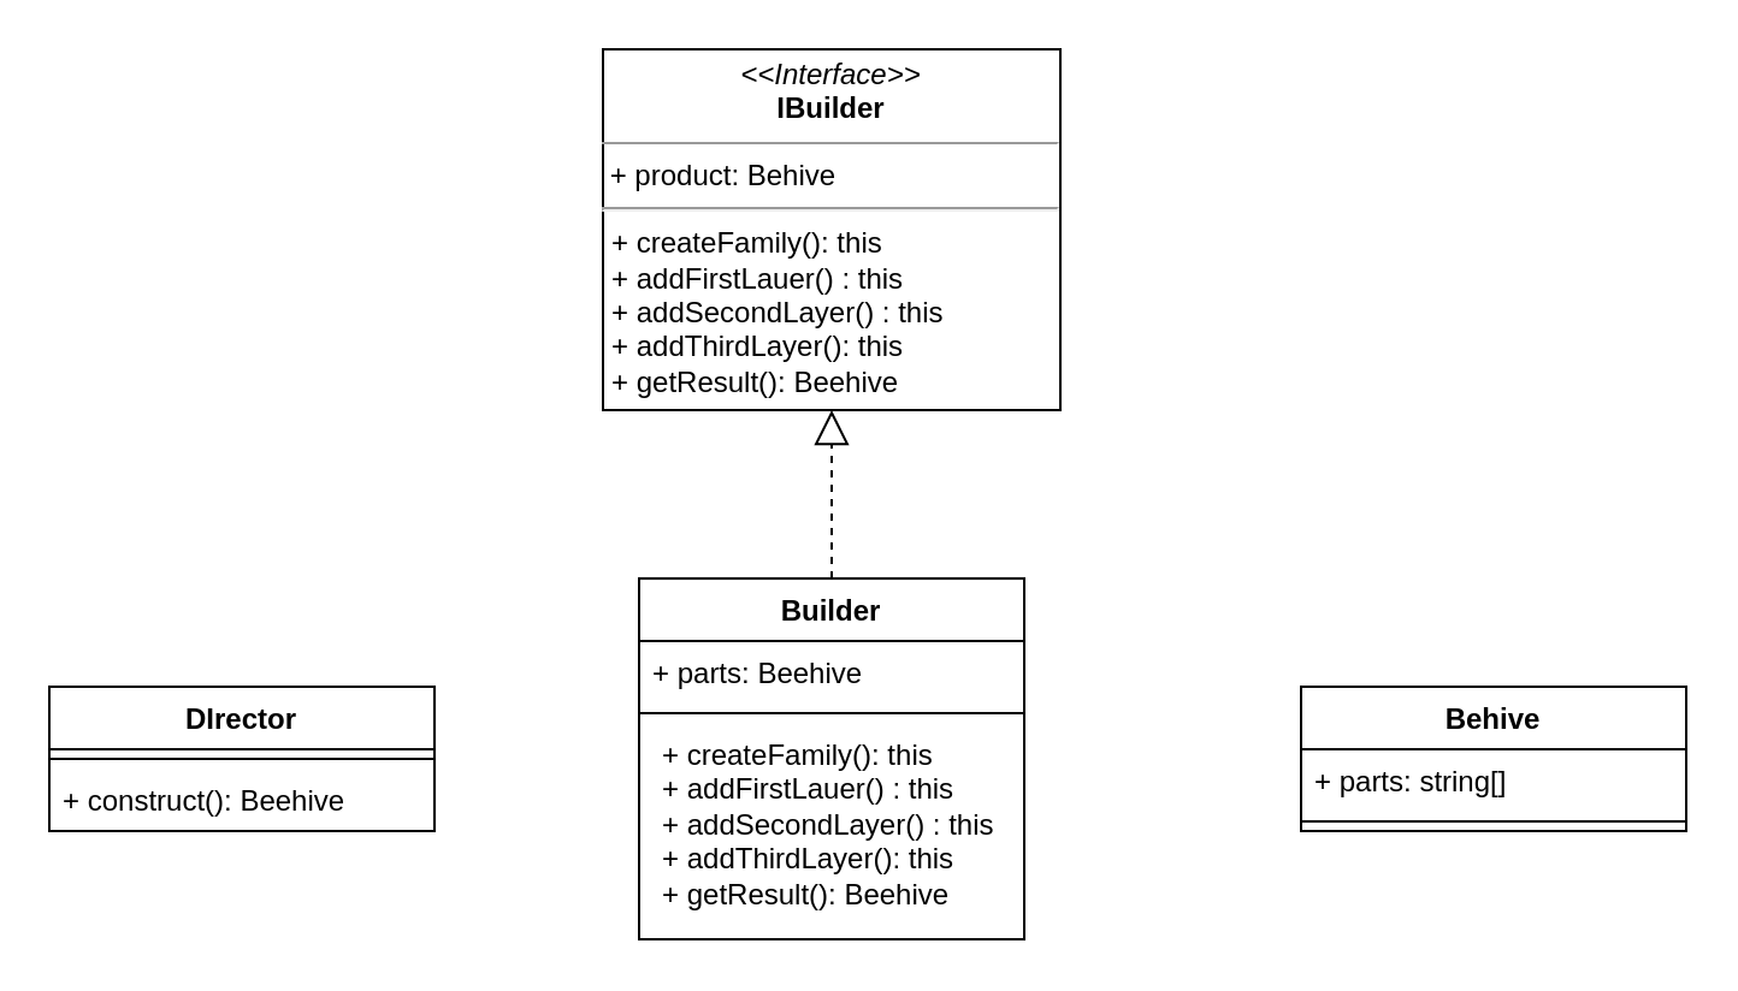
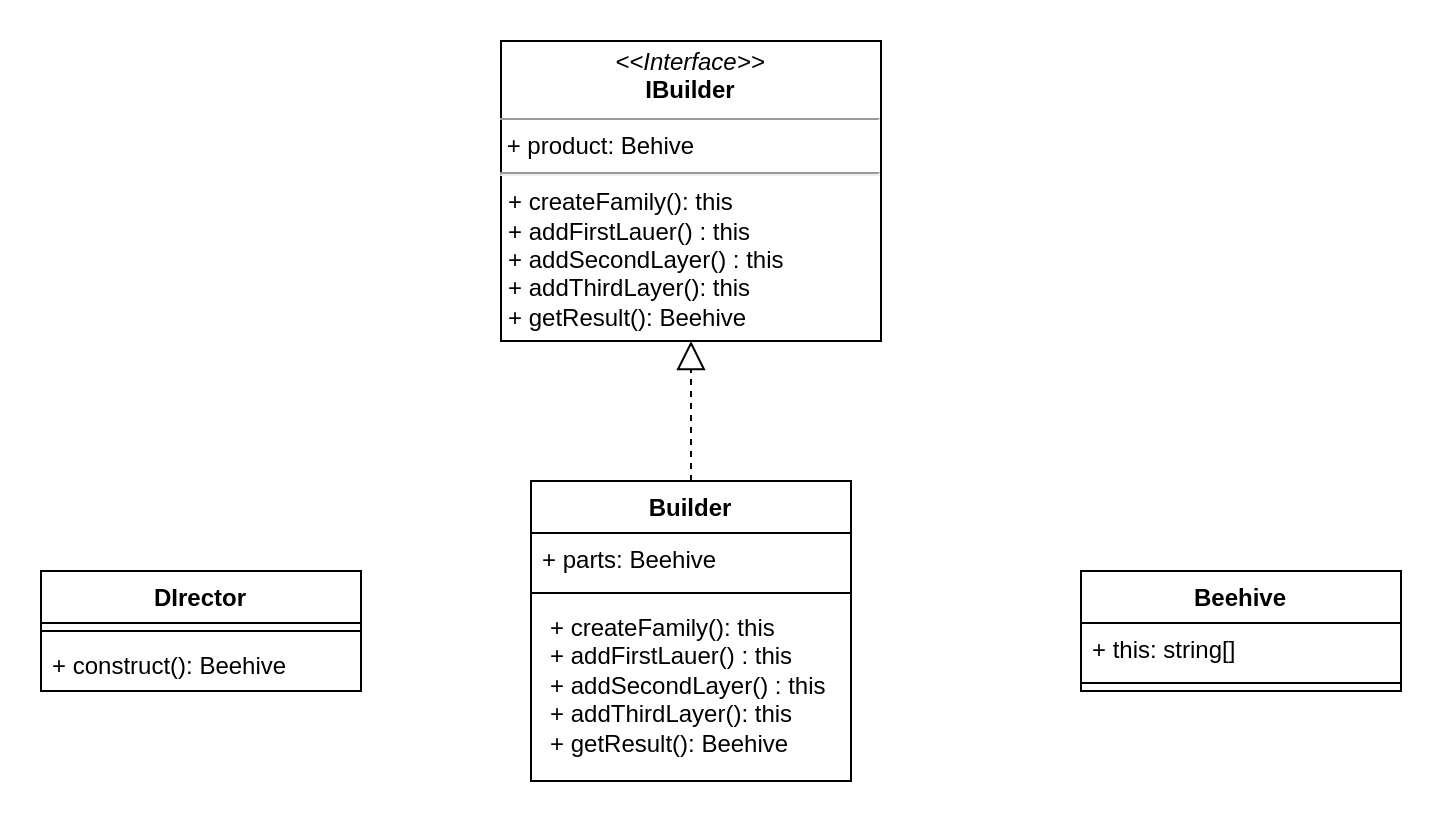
  <mxCell id="0" />
  <mxCell id="1" parent="0" />
  <mxCell id="2" value="&lt;p style=&quot;margin:0px;margin-top:4px;text-align:center;&quot;&gt;&lt;i&gt;&amp;lt;&amp;lt;Interface&amp;gt;&amp;gt;&lt;/i&gt;&lt;br&gt;&lt;b&gt;IBuilder&lt;/b&gt;&lt;/p&gt;&lt;hr size=&quot;1&quot;&gt;&amp;nbsp;+ product: Behive&lt;br&gt;&lt;p style=&quot;margin:0px;margin-left:4px;&quot;&gt;&lt;/p&gt;&lt;hr&gt;&lt;p style=&quot;margin:0px;margin-left:4px;&quot;&gt;+ createFamily(): this&lt;br&gt;+ addFirstLauer() : this&lt;/p&gt;&lt;p style=&quot;margin:0px;margin-left:4px;&quot;&gt;+ addSecondLayer() : this&lt;/p&gt;&lt;p style=&quot;margin:0px;margin-left:4px;&quot;&gt;+ addThirdLayer(): this&lt;/p&gt;&lt;p style=&quot;margin:0px;margin-left:4px;&quot;&gt;+ getResult(): Beehive&lt;/p&gt;" style="verticalAlign=top;align=left;overflow=fill;fontSize=12;fontFamily=Helvetica;html=1;whiteSpace=wrap;" parent="1" vertex="1"><mxGeometry x="250" y="20" width="190" height="150" as="geometry" /></mxCell>
- <mxCell id="3" value="Behive" style="swimlane;fontStyle=1;align=center;verticalAlign=top;childLayout=stackLayout;horizontal=1;startSize=26;horizontalStack=0;resizeParent=1;resizeParentMax=0;resizeLast=0;collapsible=1;marginBottom=0;whiteSpace=wrap;html=1;" parent="1" vertex="1"><mxGeometry x="540" y="285" width="160" height="60" as="geometry" /></mxCell>
- <mxCell id="4" value="+ parts: string[]" style="text;strokeColor=none;fillColor=none;align=left;verticalAlign=top;spacingLeft=4;spacingRight=4;overflow=hidden;rotatable=0;points=[[0,0.5],[1,0.5]];portConstraint=eastwest;whiteSpace=wrap;html=1;" parent="3" vertex="1"><mxGeometry y="26" width="160" height="26" as="geometry" /></mxCell>
+ <mxCell id="3" value="Beehive" style="swimlane;fontStyle=1;align=center;verticalAlign=top;childLayout=stackLayout;horizontal=1;startSize=26;horizontalStack=0;resizeParent=1;resizeParentMax=0;resizeLast=0;collapsible=1;marginBottom=0;whiteSpace=wrap;html=1;" parent="1" vertex="1"><mxGeometry x="540" y="285" width="160" height="60" as="geometry" /></mxCell>
+ <mxCell id="4" value="+ this: string[]" style="text;strokeColor=none;fillColor=none;align=left;verticalAlign=top;spacingLeft=4;spacingRight=4;overflow=hidden;rotatable=0;points=[[0,0.5],[1,0.5]];portConstraint=eastwest;whiteSpace=wrap;html=1;" parent="3" vertex="1"><mxGeometry y="26" width="160" height="26" as="geometry" /></mxCell>
  <mxCell id="5" value="" style="line;strokeWidth=1;fillColor=none;align=left;verticalAlign=middle;spacingTop=-1;spacingLeft=3;spacingRight=3;rotatable=0;labelPosition=right;points=[];portConstraint=eastwest;strokeColor=inherit;" parent="3" vertex="1"><mxGeometry y="52" width="160" height="8" as="geometry" /></mxCell>
  <mxCell id="6" value="Builder" style="swimlane;fontStyle=1;align=center;verticalAlign=top;childLayout=stackLayout;horizontal=1;startSize=26;horizontalStack=0;resizeParent=1;resizeParentMax=0;resizeLast=0;collapsible=1;marginBottom=0;whiteSpace=wrap;html=1;" parent="1" vertex="1"><mxGeometry x="265" y="240" width="160" height="150" as="geometry" /></mxCell>
  <mxCell id="7" value="+ parts: Beehive" style="text;strokeColor=none;fillColor=none;align=left;verticalAlign=top;spacingLeft=4;spacingRight=4;overflow=hidden;rotatable=0;points=[[0,0.5],[1,0.5]];portConstraint=eastwest;whiteSpace=wrap;html=1;" parent="6" vertex="1"><mxGeometry y="26" width="160" height="26" as="geometry" /></mxCell>
  <mxCell id="8" value="" style="line;strokeWidth=1;fillColor=none;align=left;verticalAlign=middle;spacingTop=-1;spacingLeft=3;spacingRight=3;rotatable=0;labelPosition=right;points=[];portConstraint=eastwest;strokeColor=inherit;" parent="6" vertex="1"><mxGeometry y="52" width="160" height="8" as="geometry" /></mxCell>
  <mxCell id="9" value="&lt;p style=&quot;border-color: var(--border-color); margin: 0px 0px 0px 4px;&quot;&gt;+ createFamily(): this&lt;br style=&quot;border-color: var(--border-color);&quot;&gt;+ addFirstLauer() : this&lt;/p&gt;&lt;p style=&quot;border-color: var(--border-color); margin: 0px 0px 0px 4px;&quot;&gt;+ addSecondLayer() : this&lt;/p&gt;&lt;p style=&quot;border-color: var(--border-color); margin: 0px 0px 0px 4px;&quot;&gt;+ addThirdLayer(): this&lt;/p&gt;&lt;p style=&quot;border-color: var(--border-color); margin: 0px 0px 0px 4px;&quot;&gt;+ getResult(): Beehive&lt;/p&gt;" style="text;strokeColor=none;fillColor=none;align=left;verticalAlign=top;spacingLeft=4;spacingRight=4;overflow=hidden;rotatable=0;points=[[0,0.5],[1,0.5]];portConstraint=eastwest;whiteSpace=wrap;html=1;" parent="6" vertex="1"><mxGeometry y="60" width="160" height="90" as="geometry" /></mxCell>
  <mxCell id="10" value="" style="endArrow=block;dashed=1;endFill=0;endSize=12;html=1;rounded=0;" parent="1" source="6" target="2" edge="1"><mxGeometry width="160" relative="1" as="geometry"><mxPoint x="190" y="390" as="sourcePoint" /><mxPoint x="350" y="390" as="targetPoint" /></mxGeometry></mxCell>
  <mxCell id="11" value="DIrector" style="swimlane;fontStyle=1;align=center;verticalAlign=top;childLayout=stackLayout;horizontal=1;startSize=26;horizontalStack=0;resizeParent=1;resizeParentMax=0;resizeLast=0;collapsible=1;marginBottom=0;whiteSpace=wrap;html=1;" vertex="1" parent="1"><mxGeometry x="20" y="285" width="160" height="60" as="geometry" /></mxCell>
  <mxCell id="12" value="" style="line;strokeWidth=1;fillColor=none;align=left;verticalAlign=middle;spacingTop=-1;spacingLeft=3;spacingRight=3;rotatable=0;labelPosition=right;points=[];portConstraint=eastwest;strokeColor=inherit;" vertex="1" parent="11"><mxGeometry y="26" width="160" height="8" as="geometry" /></mxCell>
  <mxCell id="13" value="+ construct(): Beehive" style="text;strokeColor=none;fillColor=none;align=left;verticalAlign=top;spacingLeft=4;spacingRight=4;overflow=hidden;rotatable=0;points=[[0,0.5],[1,0.5]];portConstraint=eastwest;whiteSpace=wrap;html=1;" vertex="1" parent="11"><mxGeometry y="34" width="160" height="26" as="geometry" /></mxCell>
